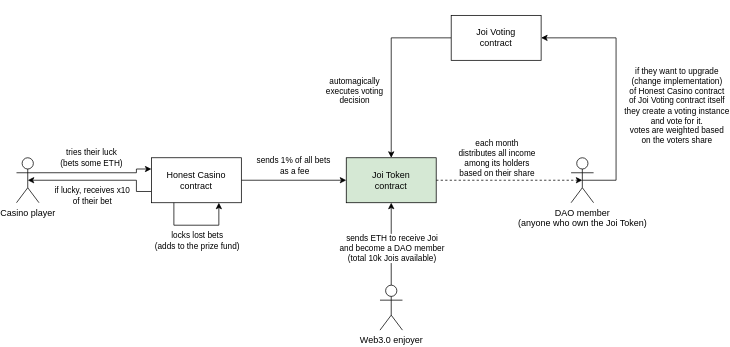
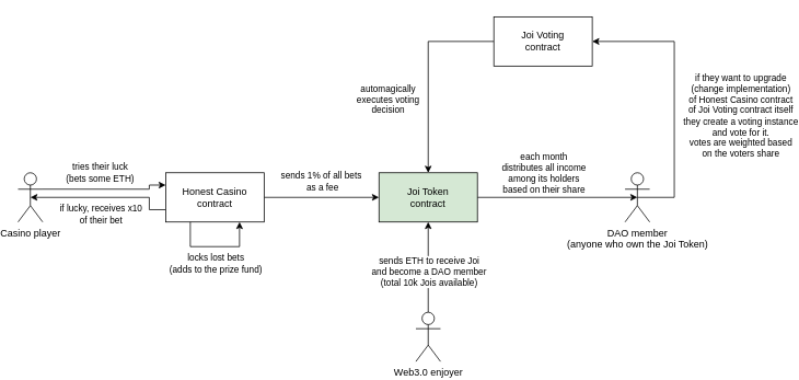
  <mxCell id="0" />
  <mxCell id="1" parent="0" />
  <mxCell id="2" style="edgeStyle=orthogonalEdgeStyle;rounded=0;orthogonalLoop=1;jettySize=auto;html=1;exitX=0;exitY=0.75;exitDx=0;exitDy=0;entryX=0.5;entryY=0.5;entryDx=0;entryDy=0;entryPerimeter=0;" parent="1" source="6" target="9" edge="1"><mxGeometry relative="1" as="geometry"><Array as="points"><mxPoint x="180" y="255" /><mxPoint x="180" y="240" /></Array></mxGeometry></mxCell>
  <mxCell id="3" value="if lucky, receives x10&lt;br&gt;of their bet" style="edgeLabel;html=1;align=center;verticalAlign=middle;resizable=0;points=[];" parent="2" vertex="1" connectable="0"><mxGeometry x="-0.236" y="1" relative="1" as="geometry"><mxPoint x="-26" y="19" as="offset" /></mxGeometry></mxCell>
  <mxCell id="4" style="edgeStyle=orthogonalEdgeStyle;rounded=0;orthogonalLoop=1;jettySize=auto;html=1;exitX=1;exitY=0.5;exitDx=0;exitDy=0;entryX=0;entryY=0.5;entryDx=0;entryDy=0;" parent="1" source="6" target="14" edge="1"><mxGeometry relative="1" as="geometry" /></mxCell>
  <mxCell id="5" value="sends 1% of all bets&amp;nbsp;&lt;br&gt;as a fee" style="edgeLabel;html=1;align=center;verticalAlign=middle;resizable=0;points=[];" parent="4" vertex="1" connectable="0"><mxGeometry x="0.161" relative="1" as="geometry"><mxPoint x="-11" y="-20" as="offset" /></mxGeometry></mxCell>
  <mxCell id="6" value="Honest Casino&lt;br&gt;contract" style="rounded=0;whiteSpace=wrap;html=1;" parent="1" vertex="1"><mxGeometry x="200" y="210" width="120" height="60" as="geometry" /></mxCell>
  <mxCell id="7" style="edgeStyle=orthogonalEdgeStyle;rounded=0;orthogonalLoop=1;jettySize=auto;html=1;exitX=1;exitY=0.333;exitDx=0;exitDy=0;exitPerimeter=0;entryX=0;entryY=0.25;entryDx=0;entryDy=0;" parent="1" source="9" target="6" edge="1"><mxGeometry relative="1" as="geometry"><Array as="points"><mxPoint x="180" y="230" /><mxPoint x="180" y="225" /></Array></mxGeometry></mxCell>
  <mxCell id="8" value="tries their luck&lt;br&gt;(bets some ETH)" style="edgeLabel;html=1;align=center;verticalAlign=middle;resizable=0;points=[];" parent="7" vertex="1" connectable="0"><mxGeometry x="0.131" relative="1" as="geometry"><mxPoint x="-18" y="-20" as="offset" /></mxGeometry></mxCell>
  <mxCell id="9" value="Casino player" style="shape=umlActor;verticalLabelPosition=bottom;verticalAlign=top;html=1;outlineConnect=0;" parent="1" vertex="1"><mxGeometry x="20" y="210" width="30" height="60" as="geometry" /></mxCell>
  <mxCell id="10" style="edgeStyle=orthogonalEdgeStyle;rounded=0;orthogonalLoop=1;jettySize=auto;html=1;exitX=0.25;exitY=1;exitDx=0;exitDy=0;entryX=0.75;entryY=1;entryDx=0;entryDy=0;" parent="1" source="6" target="6" edge="1"><mxGeometry relative="1" as="geometry"><Array as="points"><mxPoint x="230" y="300" /><mxPoint x="290" y="300" /></Array></mxGeometry></mxCell>
  <mxCell id="11" value="locks lost bets&lt;br&gt;(adds to the prize fund)" style="edgeLabel;html=1;align=center;verticalAlign=middle;resizable=0;points=[];" parent="10" vertex="1" connectable="0"><mxGeometry x="-0.229" relative="1" as="geometry"><mxPoint x="14" y="20" as="offset" /></mxGeometry></mxCell>
- <mxCell id="12" style="edgeStyle=orthogonalEdgeStyle;rounded=0;orthogonalLoop=1;jettySize=auto;html=1;exitX=1;exitY=0.5;exitDx=0;exitDy=0;entryX=0.5;entryY=0.5;entryDx=0;entryDy=0;entryPerimeter=0;dashed=1;" parent="1" source="14" target="17" edge="1"><mxGeometry relative="1" as="geometry" /></mxCell>
+ <mxCell id="12" style="edgeStyle=orthogonalEdgeStyle;rounded=0;orthogonalLoop=1;jettySize=auto;html=1;exitX=1;exitY=0.5;exitDx=0;exitDy=0;entryX=0.5;entryY=0.5;entryDx=0;entryDy=0;entryPerimeter=0;" parent="1" source="14" target="17" edge="1"><mxGeometry relative="1" as="geometry" /></mxCell>
  <mxCell id="13" value="each month&lt;br&gt;distributes all income&lt;br&gt;among its holders&lt;br&gt;based on their share" style="edgeLabel;html=1;align=center;verticalAlign=middle;resizable=0;points=[];" parent="12" vertex="1" connectable="0"><mxGeometry x="-0.197" y="1" relative="1" as="geometry"><mxPoint x="2" y="-29" as="offset" /></mxGeometry></mxCell>
  <mxCell id="14" value="Joi Token&lt;br&gt;contract" style="rounded=0;whiteSpace=wrap;html=1;fillColor=#d5e8d4;" parent="1" vertex="1"><mxGeometry x="460" y="210" width="120" height="60" as="geometry" /></mxCell>
  <mxCell id="15" style="edgeStyle=orthogonalEdgeStyle;rounded=0;orthogonalLoop=1;jettySize=auto;html=1;exitX=0.5;exitY=0.5;exitDx=0;exitDy=0;exitPerimeter=0;entryX=1;entryY=0.5;entryDx=0;entryDy=0;" parent="1" source="17" target="20" edge="1"><mxGeometry relative="1" as="geometry"><Array as="points"><mxPoint x="820" y="240" /><mxPoint x="820" y="50" /></Array></mxGeometry></mxCell>
  <mxCell id="16" value="if they want to upgrade&lt;br&gt;(change implementation)&lt;br&gt;of Honest Casino contract&lt;br&gt;of Joi Voting contract itself&lt;br&gt;they create a voting instance&lt;br&gt;and vote for it.&lt;br&gt;votes are weighted based&lt;br&gt;on the voters share" style="edgeLabel;html=1;align=center;verticalAlign=middle;resizable=0;points=[];" parent="15" vertex="1" connectable="0"><mxGeometry x="0.048" relative="1" as="geometry"><mxPoint x="80" y="31" as="offset" /></mxGeometry></mxCell>
  <mxCell id="17" value="DAO member&lt;br&gt;(anyone who own the Joi Token)" style="shape=umlActor;verticalLabelPosition=bottom;verticalAlign=top;html=1;outlineConnect=0;" parent="1" vertex="1"><mxGeometry x="760" y="210" width="30" height="60" as="geometry" /></mxCell>
  <mxCell id="18" style="edgeStyle=orthogonalEdgeStyle;rounded=0;orthogonalLoop=1;jettySize=auto;html=1;exitX=0;exitY=0.5;exitDx=0;exitDy=0;entryX=0.5;entryY=0;entryDx=0;entryDy=0;" parent="1" source="20" target="14" edge="1"><mxGeometry relative="1" as="geometry" /></mxCell>
  <mxCell id="19" value="automagically&lt;br&gt;executes voting &lt;br&gt;decision" style="edgeLabel;html=1;align=center;verticalAlign=middle;resizable=0;points=[];" parent="18" vertex="1" connectable="0"><mxGeometry x="0.099" y="-3" relative="1" as="geometry"><mxPoint x="-47" y="18" as="offset" /></mxGeometry></mxCell>
  <mxCell id="20" value="Joi Voting&lt;br&gt;contract" style="rounded=0;whiteSpace=wrap;html=1;" parent="1" vertex="1"><mxGeometry x="600" y="20" width="120" height="60" as="geometry" /></mxCell>
  <mxCell id="21" style="edgeStyle=orthogonalEdgeStyle;rounded=0;orthogonalLoop=1;jettySize=auto;html=1;exitX=0.5;exitY=0;exitDx=0;exitDy=0;exitPerimeter=0;entryX=0.5;entryY=1;entryDx=0;entryDy=0;" parent="1" source="23" target="14" edge="1"><mxGeometry relative="1" as="geometry" /></mxCell>
  <mxCell id="22" value="sends ETH to receive Joi&lt;br&gt;and become a DAO member&lt;br&gt;(total 10k Jois available)" style="edgeLabel;html=1;align=center;verticalAlign=middle;resizable=0;points=[];" parent="21" vertex="1" connectable="0"><mxGeometry x="-0.273" y="3" relative="1" as="geometry"><mxPoint x="3" y="-10" as="offset" /></mxGeometry></mxCell>
  <mxCell id="23" value="Web3.0 enjoyer" style="shape=umlActor;verticalLabelPosition=bottom;verticalAlign=top;html=1;outlineConnect=0;" parent="1" vertex="1"><mxGeometry x="505" y="380" width="30" height="60" as="geometry" /></mxCell>
